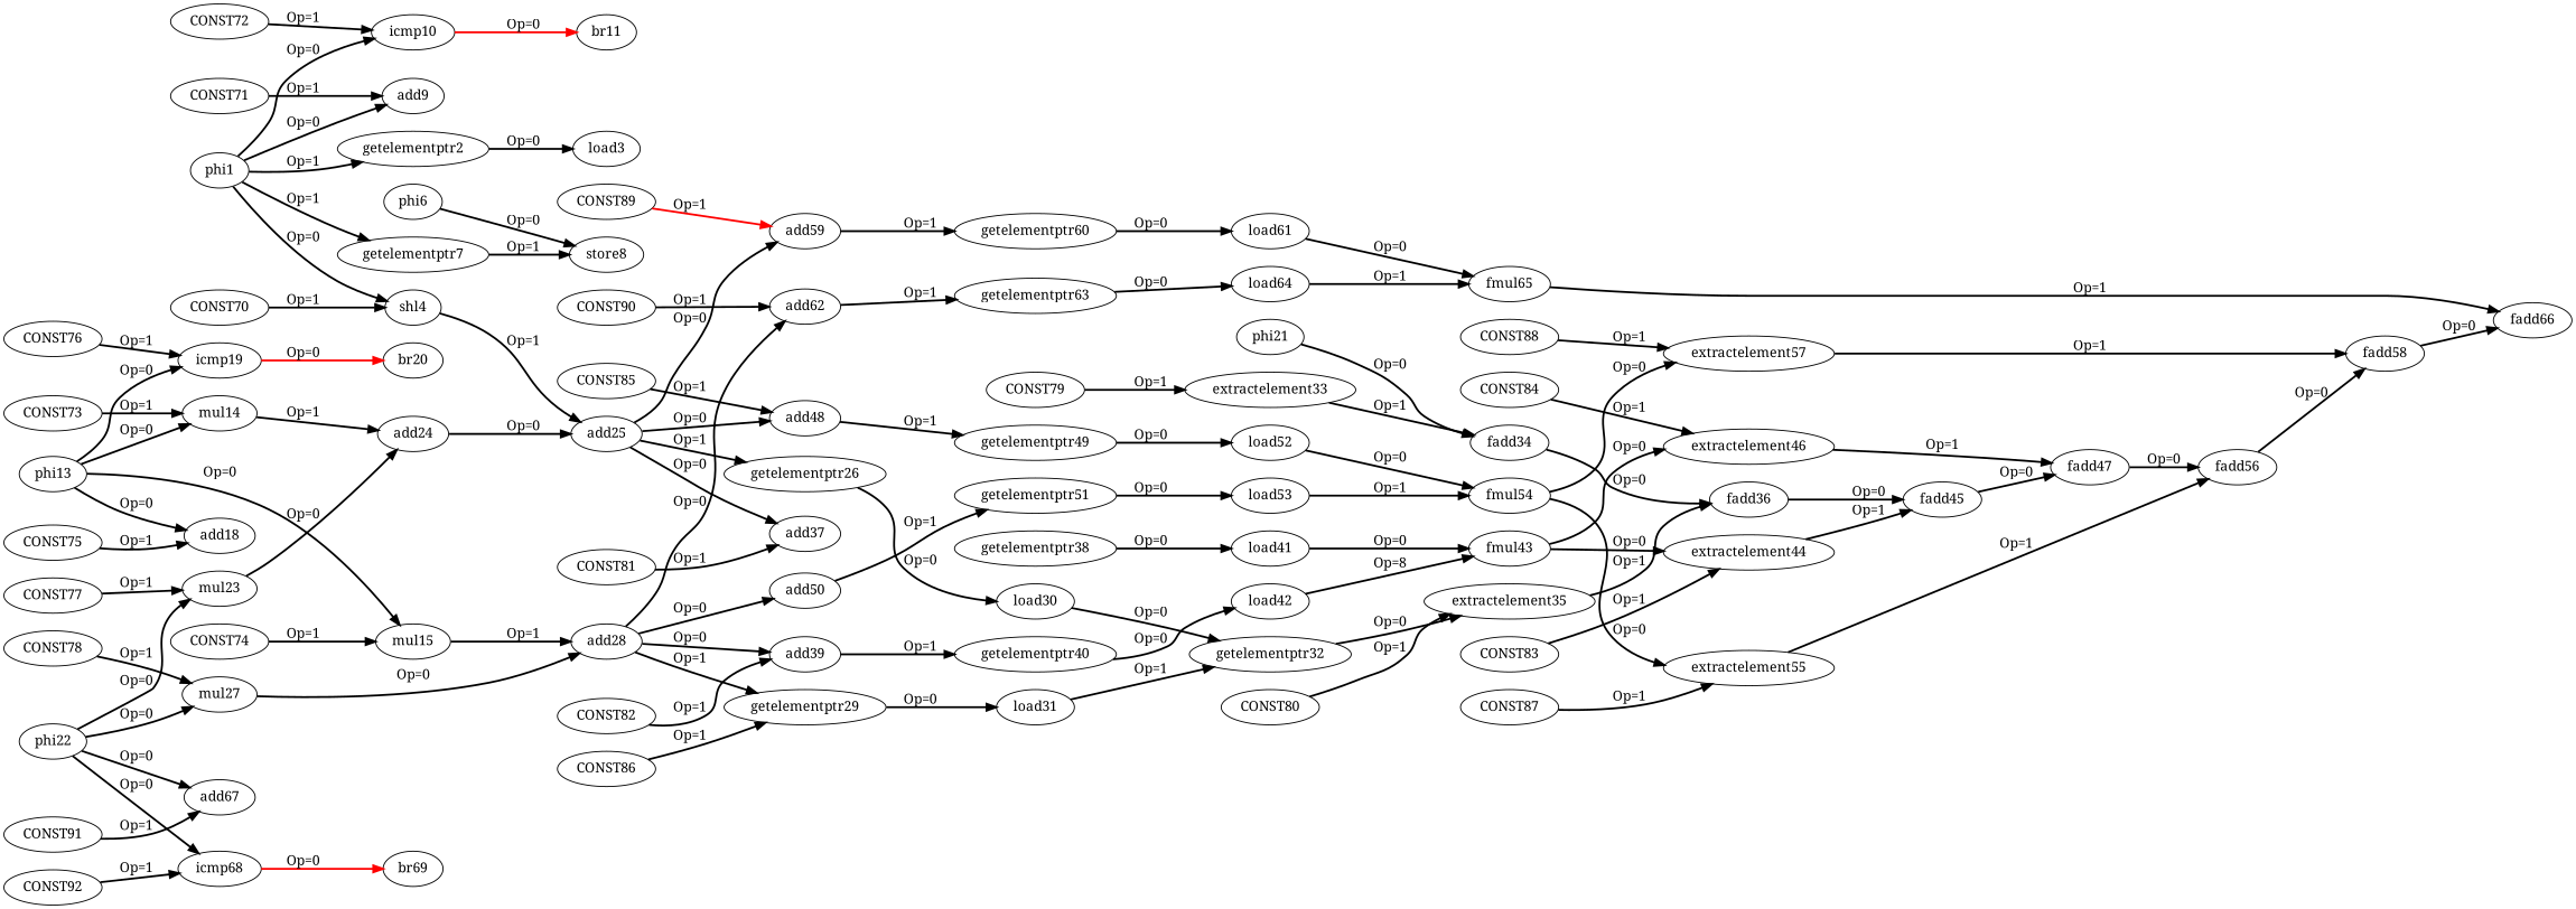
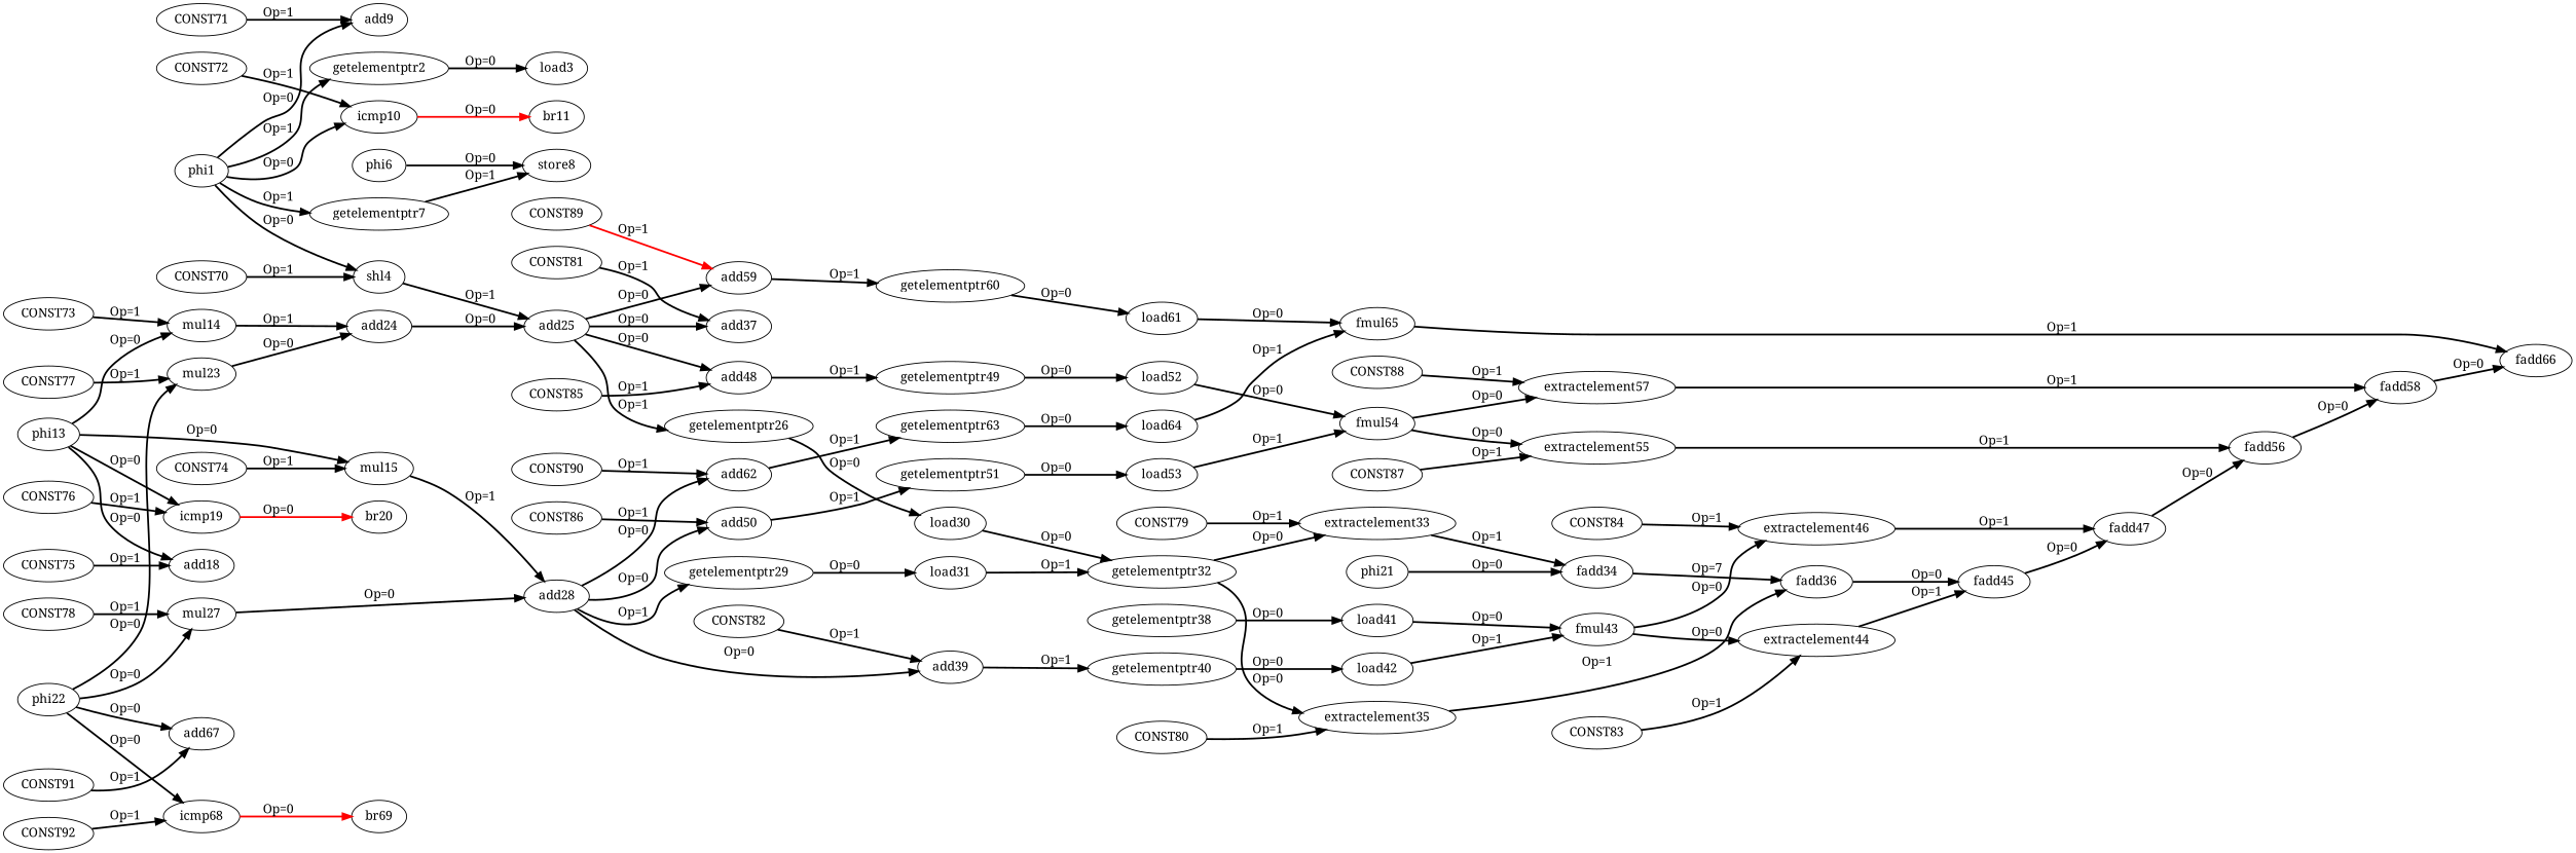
  digraph {
    fontname="Noto Serif"
    rankdir=LR
    node [fontname="Noto Serif"]
    edge [color=black fontname="Noto Serif" style=bold]
    phi1
    icmp10
    add9
    getelementptr7
    shl4
    getelementptr2
    br11
    store8
    add25
    load3
    add59
    add48
    add37
    getelementptr26
    CONST70
    getelementptr60
    getelementptr49
    load30
    phi6
    CONST71
    CONST72
    phi13
    icmp19
    add18
    mul15
    mul14
    br20
    add28
    add24
    add62
    add50
    add39
    getelementptr29
    CONST73
    CONST74
    getelementptr63
    getelementptr51
    getelementptr40
    load31
    CONST75
    CONST76
    phi21
    fadd34
    fadd36
    fadd45
    phi22
    icmp68
    add67
    mul27
    mul23
    br69
    CONST77
    load61
    load52
    getelementptr38
    load41
    n57 [label=getelementptr32]
    extractelement35
    extractelement33
    CONST78
    load64
    load53
    load42
    CONST79
    fadd47
    CONST80
    fadd56
    CONST81
    fmul43
    extractelement46
    extractelement44
    CONST82
    CONST83
    fadd58
    CONST84
    fadd66
    CONST85
    fmul54
    extractelement57
    extractelement55
    CONST86
    CONST87
    CONST88
    CONST89
    fmul65
    CONST90
    CONST91
    CONST92
    subgraph cluster_1 {
      label=level2
      style=dashed
      subgraph cluster_2 {
        label=level1
        style=dashed
        subgraph cluster_3 {
          label=level0
          style=dashed
        }
      }
    }
    phi1 -> icmp10 [label="Op=0"]
    phi1 -> add9 [label="Op=0"]
    phi1 -> getelementptr7 [label="Op=1"]
    phi1 -> shl4 [label="Op=0"]
    phi1 -> getelementptr2 [label="Op=1"]
    icmp10 -> br11 [color=red label="Op=0"]
    getelementptr7 -> store8 [label="Op=1"]
    shl4 -> add25 [label="Op=1"]
    getelementptr2 -> load3 [label="Op=0"]
    add25 -> add59 [label="Op=0"]
    add25 -> add48 [label="Op=0"]
    add25 -> add37 [label="Op=0"]
    add25 -> getelementptr26 [label="Op=1"]
    add59 -> getelementptr60 [label="Op=1"]
    add48 -> getelementptr49 [label="Op=1"]
    getelementptr26 -> load30 [label="Op=0"]
    CONST70 -> shl4 [label="Op=1"]
    getelementptr60 -> load61 [label="Op=0"]
    getelementptr49 -> load52 [label="Op=0"]
    load30 -> n57 [label="Op=0"]
    phi6 -> store8 [label="Op=0"]
    CONST71 -> add9 [label="Op=1"]
    CONST72 -> icmp10 [label="Op=1"]
    phi13 -> icmp19 [label="Op=0"]
    phi13 -> add18 [label="Op=0"]
    phi13 -> mul15 [label="Op=0"]
    phi13 -> mul14 [label="Op=0"]
    icmp19 -> br20 [color=red label="Op=0"]
    mul15 -> add28 [label="Op=1"]
    mul14 -> add24 [label="Op=1"]
    add28 -> add62 [label="Op=0"]
    add28 -> add50 [label="Op=0"]
    add28 -> add39 [label="Op=0"]
    add28 -> getelementptr29 [label="Op=1"]
    add24 -> add25 [label="Op=0"]
    add62 -> getelementptr63 [label="Op=1"]
    add50 -> getelementptr51 [label="Op=1"]
    add39 -> getelementptr40 [label="Op=1"]
    getelementptr29 -> load31 [label="Op=0"]
    CONST73 -> mul14 [label="Op=1"]
    CONST74 -> mul15 [label="Op=1"]
    getelementptr63 -> load64 [label="Op=0"]
    getelementptr51 -> load53 [label="Op=0"]
    getelementptr40 -> load42 [label="Op=0"]
    load31 -> n57 [label="Op=1"]
    CONST75 -> add18 [label="Op=1"]
    CONST76 -> icmp19 [label="Op=1"]
    phi21 -> fadd34 [label="Op=0"]
-   fadd34 -> fadd36 [label="Op=0"]
+   fadd34 -> fadd36 [label="Op=7"]
    fadd36 -> fadd45 [label="Op=0"]
    fadd45 -> fadd47 [label="Op=0"]
    phi22 -> icmp68 [label="Op=0"]
    phi22 -> add67 [label="Op=0"]
    phi22 -> mul27 [label="Op=0"]
    phi22 -> mul23 [label="Op=0"]
    icmp68 -> br69 [color=red label="Op=0"]
    mul27 -> add28 [label="Op=0"]
    mul23 -> add24 [label="Op=0"]
    CONST77 -> mul23 [label="Op=1"]
    load61 -> fmul65 [label="Op=0"]
    load52 -> fmul54 [label="Op=0"]
    getelementptr38 -> load41 [label="Op=0"]
    load41 -> fmul43 [label="Op=0"]
    n57 -> extractelement35 [label="Op=0"]
+   n57 -> extractelement33 [label="Op=0"]
    extractelement35 -> fadd36 [label="Op=1"]
    extractelement33 -> fadd34 [label="Op=1"]
    CONST78 -> mul27 [label="Op=1"]
    load64 -> fmul65 [label="Op=1"]
    load53 -> fmul54 [label="Op=1"]
-   load42 -> fmul43 [label="Op=8"]
+   load42 -> fmul43 [label="Op=1"]
    CONST79 -> extractelement33 [label="Op=1"]
    fadd47 -> fadd56 [label="Op=0"]
    CONST80 -> extractelement35 [label="Op=1"]
    fadd56 -> fadd58 [label="Op=0"]
    CONST81 -> add37 [label="Op=1"]
    fmul43 -> extractelement46 [label="Op=0"]
    fmul43 -> extractelement44 [label="Op=0"]
    extractelement46 -> fadd47 [label="Op=1"]
    extractelement44 -> fadd45 [label="Op=1"]
    CONST82 -> add39 [label="Op=1"]
    CONST83 -> extractelement44 [label="Op=1"]
    fadd58 -> fadd66 [label="Op=0"]
    CONST84 -> extractelement46 [label="Op=1"]
    CONST85 -> add48 [label="Op=1"]
    fmul54 -> extractelement57 [label="Op=0"]
    fmul54 -> extractelement55 [label="Op=0"]
    extractelement57 -> fadd58 [label="Op=1"]
    extractelement55 -> fadd56 [label="Op=1"]
-   CONST86 -> getelementptr29 [label="Op=1"]
+   CONST86 -> add50 [label="Op=1"]
    CONST87 -> extractelement55 [label="Op=1"]
    CONST88 -> extractelement57 [label="Op=1"]
    CONST89 -> add59 [color=red label="Op=1"]
    fmul65 -> fadd66 [label="Op=1"]
    CONST90 -> add62 [label="Op=1"]
    CONST91 -> add67 [label="Op=1"]
    CONST92 -> icmp68 [label="Op=1"]
  }
